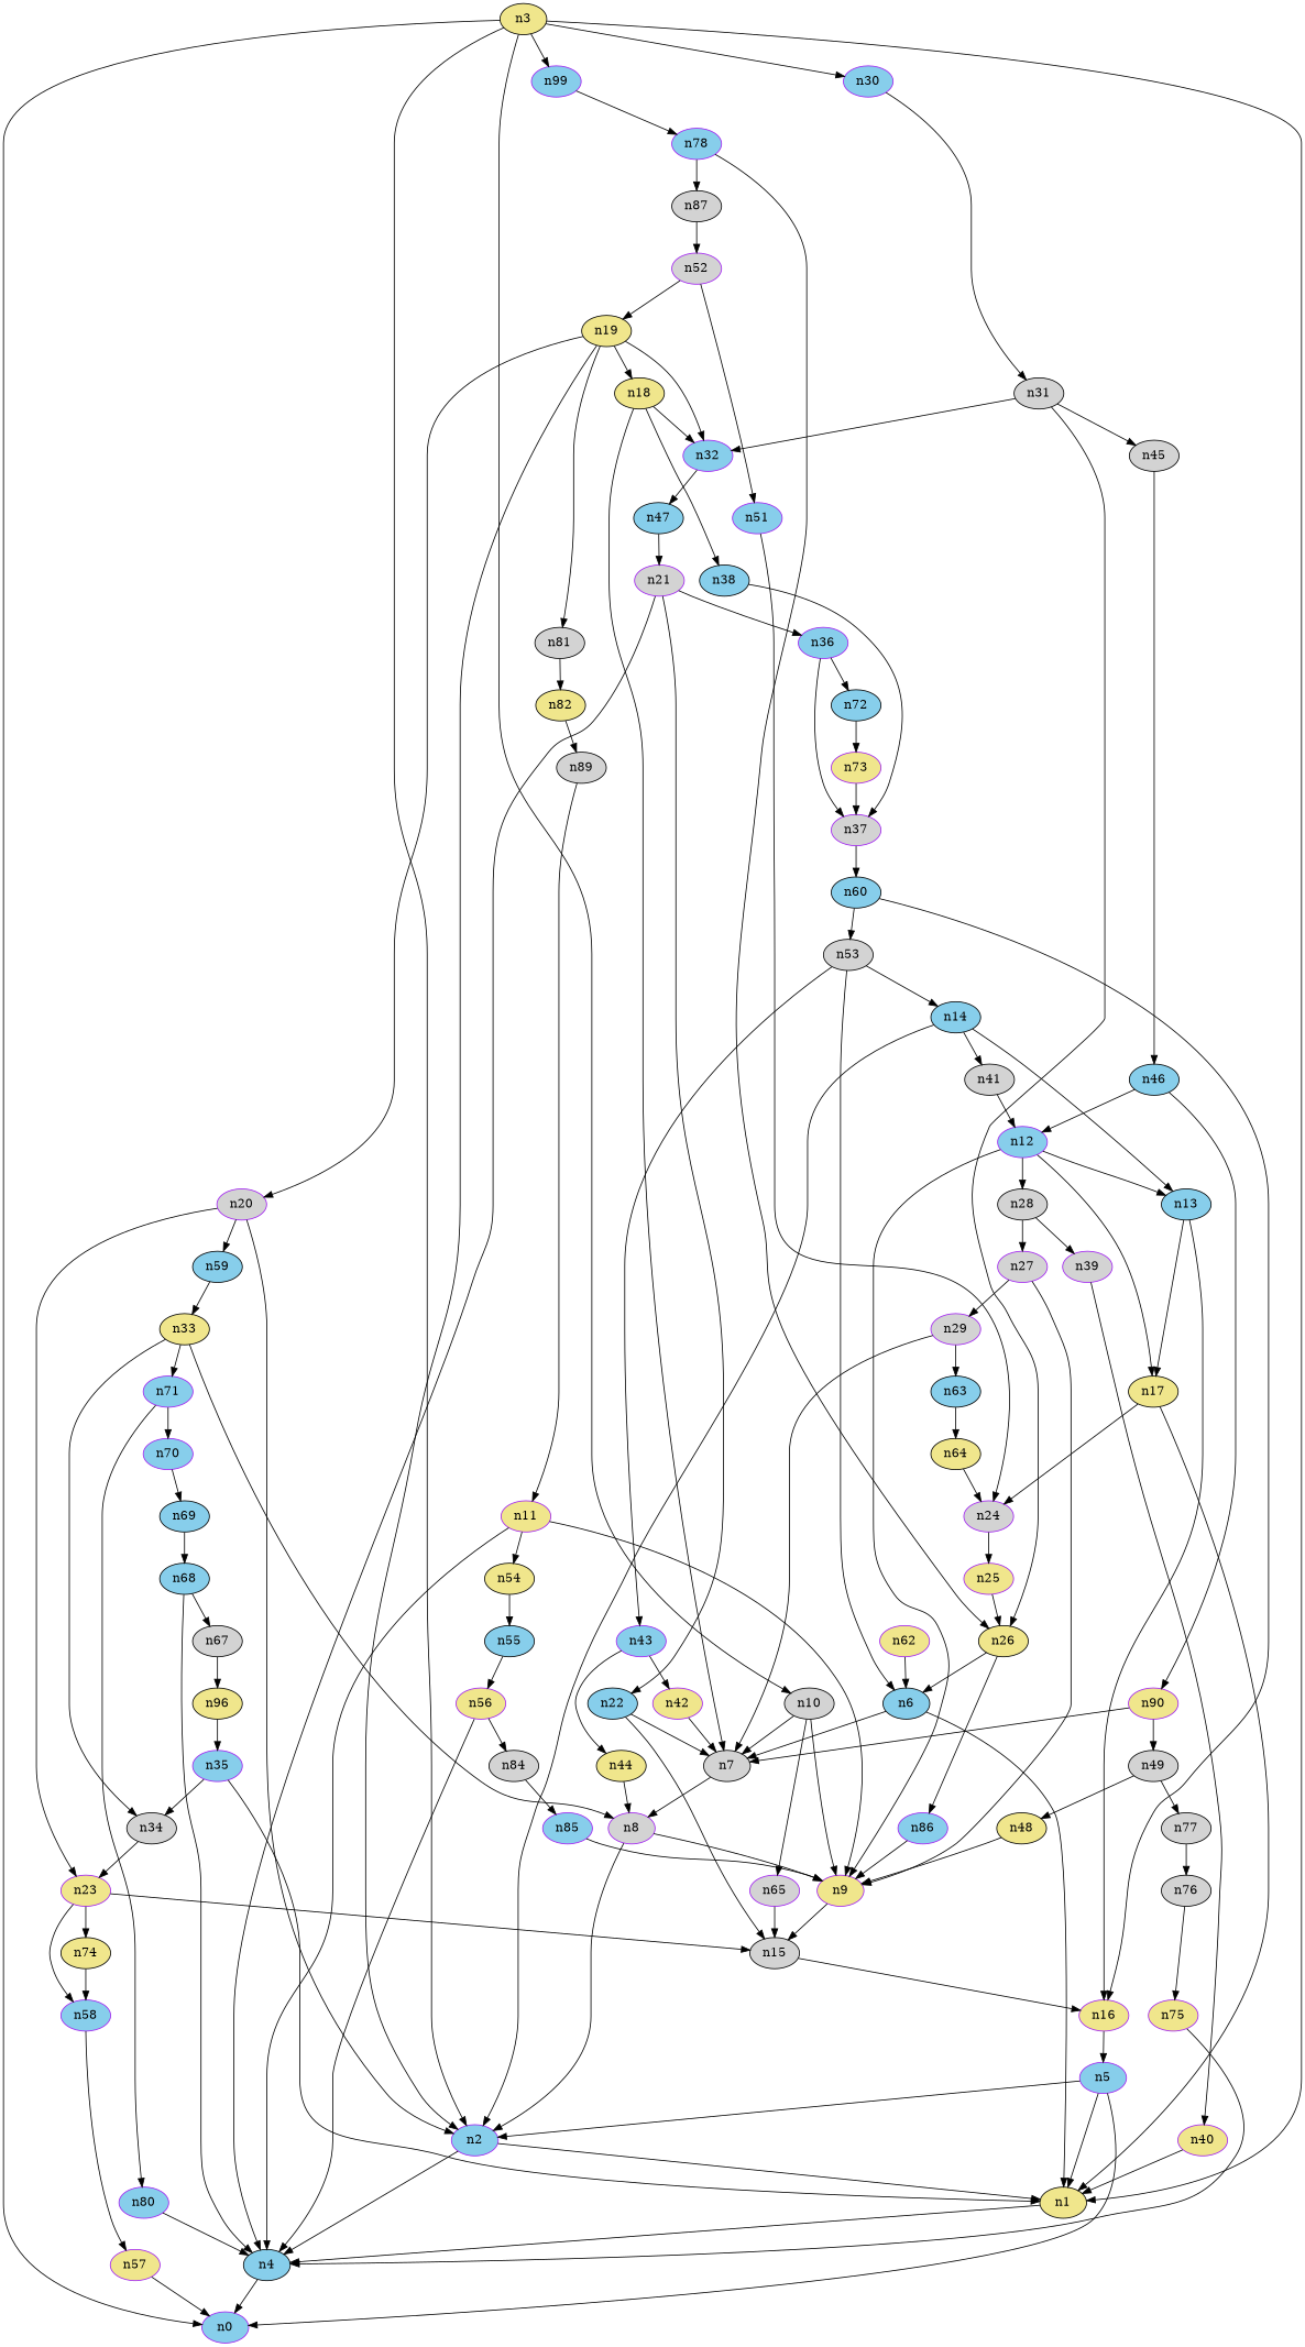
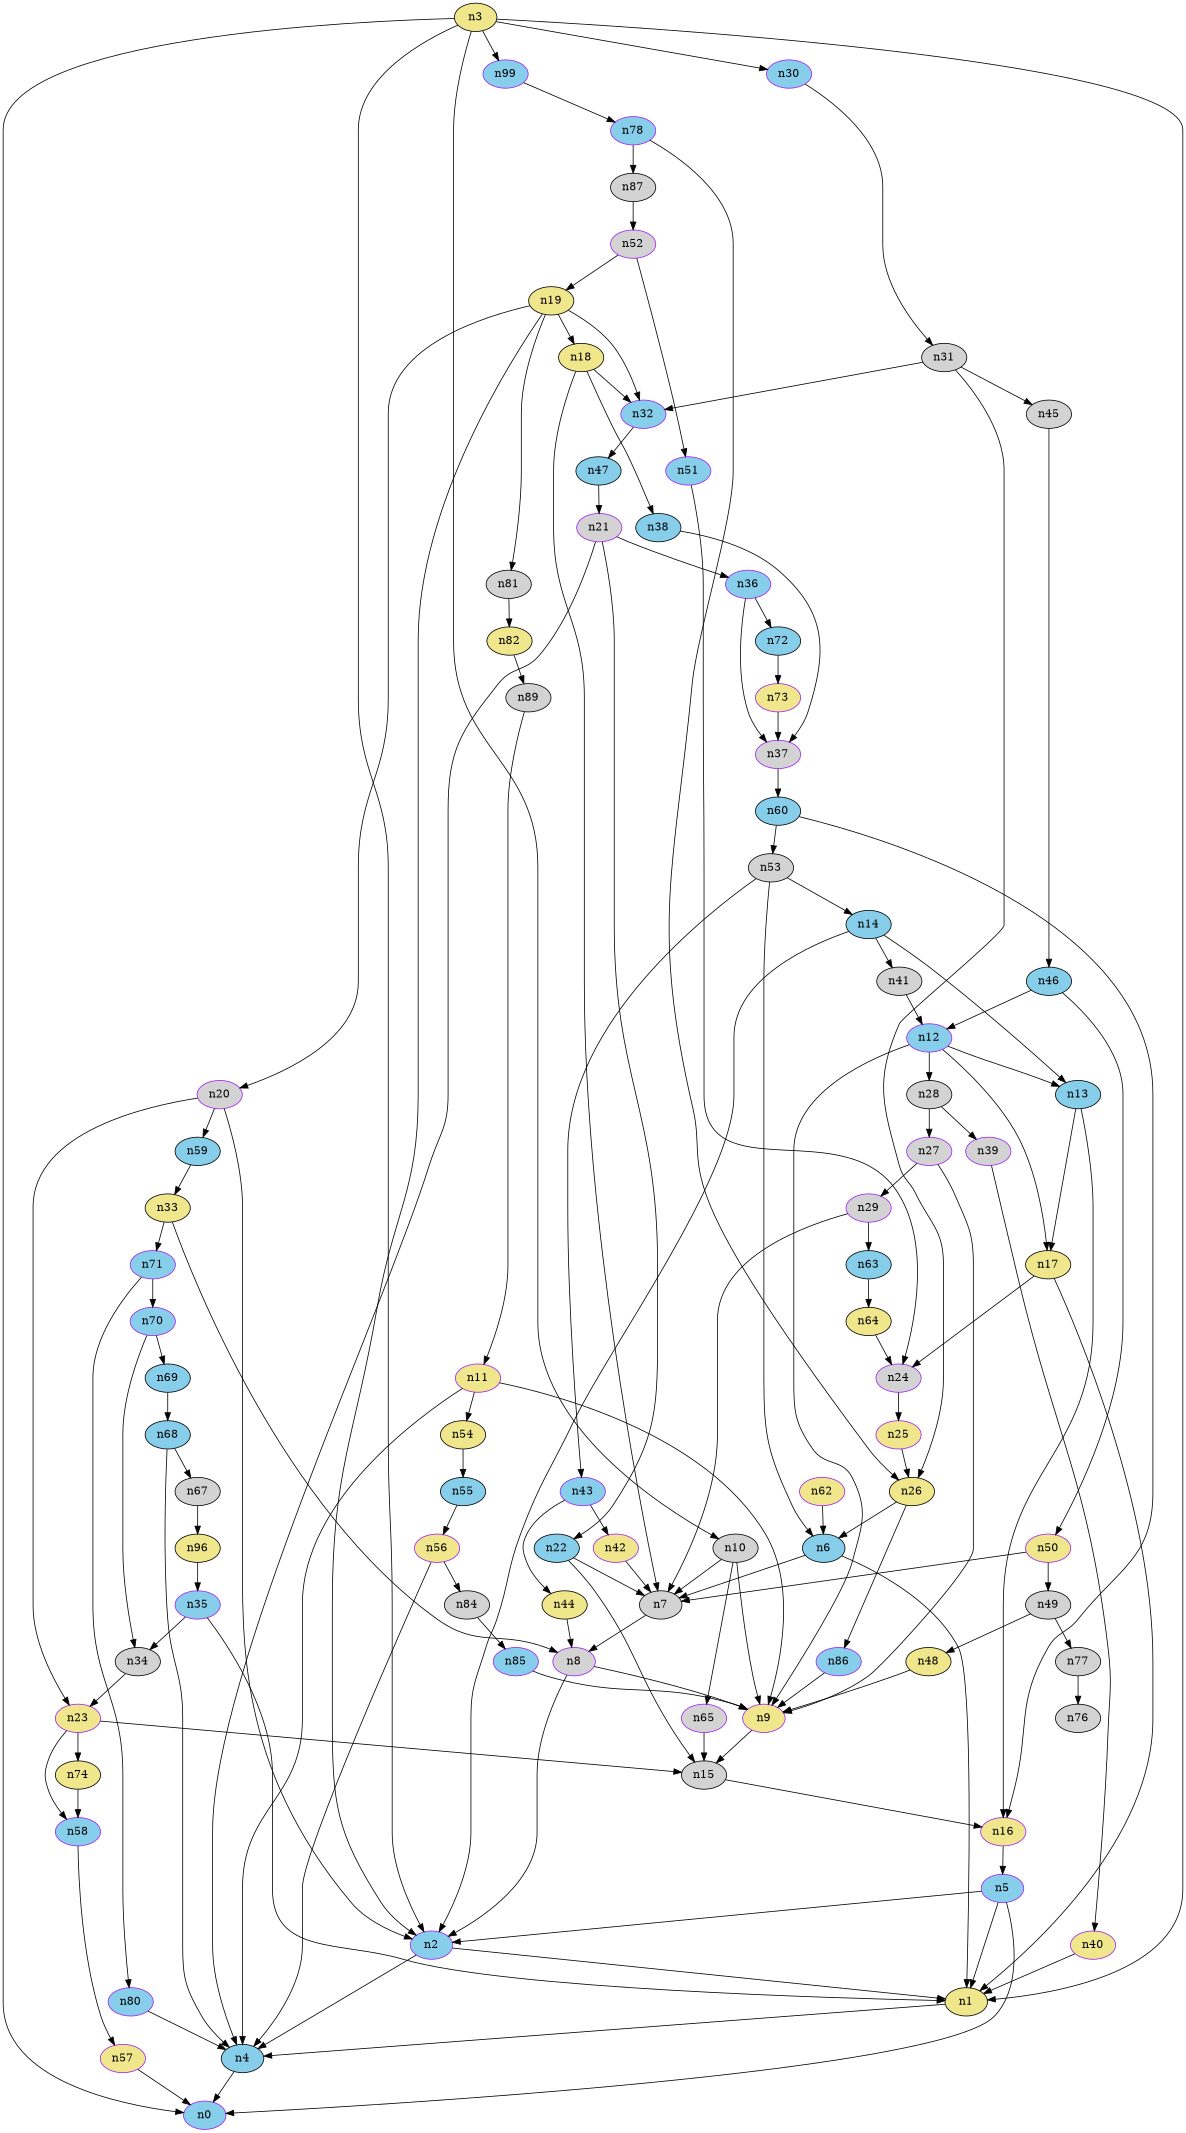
  digraph {
    node [color=black fillcolor=skyblue style=filled]
    n1 [fillcolor=khaki]
    n4
    n0 [color=purple]
    n2 [color=purple]
    n3 [fillcolor=khaki]
    n10 [fillcolor=lightgrey]
    n30 [color=purple]
    n79 [color=purple label=n99]
    n7 [fillcolor=lightgrey]
    n9 [color=purple fillcolor=khaki]
    n65 [color=purple fillcolor=lightgrey]
    n31 [fillcolor=lightgrey]
    n78 [color=purple]
    n8 [color=purple fillcolor=lightgrey]
    n15 [fillcolor=lightgrey]
    n32 [color=purple]
    n26 [fillcolor=khaki]
    n45 [fillcolor=lightgrey]
    n87 [fillcolor=lightgrey]
    n5 [color=purple]
    n6
    n16 [color=purple fillcolor=khaki]
    n11 [color=purple fillcolor=khaki]
    n54 [fillcolor=khaki]
    n55
    n56 [color=purple fillcolor=khaki]
    n12 [color=purple]
    n13
    n17 [fillcolor=khaki]
    n28 [fillcolor=lightgrey]
    n24 [color=purple fillcolor=lightgrey]
    n27 [color=purple fillcolor=lightgrey]
    n39 [color=purple fillcolor=lightgrey]
    n25 [color=purple fillcolor=khaki]
    n29 [color=purple fillcolor=lightgrey]
    n40 [color=purple fillcolor=khaki]
    n14
    n41 [fillcolor=lightgrey]
    n18 [fillcolor=khaki]
    n38
    n47
    n37 [color=purple fillcolor=lightgrey]
    n21 [color=purple fillcolor=lightgrey]
    n60
    n19 [fillcolor=khaki]
    n20 [color=purple fillcolor=lightgrey]
    n81 [fillcolor=lightgrey]
    n23 [color=purple fillcolor=khaki]
    n59
    n82 [fillcolor=khaki]
    n58 [color=purple]
    n74 [fillcolor=khaki]
    n33 [fillcolor=khaki]
    n83 [fillcolor=lightgrey label=n89]
    n57 [color=purple fillcolor=khaki]
    n34 [fillcolor=lightgrey]
    n71 [color=purple]
    n22
    n36 [color=purple]
    n72
    n73 [color=purple fillcolor=khaki]
    n86 [color=purple]
    n63
    n64 [fillcolor=khaki]
    n46
-   n50 [color=purple fillcolor=khaki label=n90]
+   n50 [color=purple fillcolor=khaki]
    n70 [color=purple]
    n80 [color=purple]
    n69
    n35 [color=purple]
    n53 [fillcolor=lightgrey]
    n43 [color=purple]
    n42 [color=purple fillcolor=khaki]
    n44 [fillcolor=khaki]
    n49 [fillcolor=lightgrey]
    n48 [fillcolor=khaki]
    n77 [fillcolor=lightgrey]
    n76 [fillcolor=lightgrey]
-   n75 [color=purple fillcolor=khaki]
    n51 [color=purple]
    n52 [color=purple fillcolor=lightgrey]
    n84 [fillcolor=lightgrey]
    n85 [color=purple]
    n62 [color=purple fillcolor=khaki]
    n66 [fillcolor=khaki label=n96]
    n67 [fillcolor=lightgrey]
    n68
    n1 -> n4
    n4 -> n0
    n2 -> n1
    n2 -> n4
    n3 -> n1
    n3 -> n0
    n3 -> n2
    n3 -> n10
    n3 -> n30
    n3 -> n79
    n10 -> n7
    n10 -> n9
    n10 -> n65
    n30 -> n31
    n79 -> n78
    n7 -> n8
    n9 -> n15
    n65 -> n15
    n31 -> n32
    n31 -> n26
    n31 -> n45
    n78 -> n26
    n78 -> n87
    n8 -> n2
    n8 -> n9
    n15 -> n16
    n32 -> n47
    n26 -> n6
    n26 -> n86
    n45 -> n46
    n87 -> n52
    n5 -> n1
    n5 -> n0
    n5 -> n2
    n6 -> n1
    n6 -> n7
    n16 -> n5
    n11 -> n4
    n11 -> n9
    n11 -> n54
    n54 -> n55
    n55 -> n56
    n56 -> n4
    n56 -> n84
    n12 -> n9
    n12 -> n13
    n12 -> n17
    n12 -> n28
    n13 -> n16
    n13 -> n17
    n17 -> n1
    n17 -> n24
    n28 -> n27
    n28 -> n39
    n24 -> n25
    n27 -> n9
    n27 -> n29
    n39 -> n40
    n25 -> n26
    n29 -> n7
    n29 -> n63
    n40 -> n1
    n14 -> n2
    n14 -> n13
    n14 -> n41
    n41 -> n12
    n18 -> n7
    n18 -> n32
    n18 -> n38
    n38 -> n37
    n47 -> n21
    n37 -> n60
    n21 -> n4
    n21 -> n22
    n21 -> n36
    n60 -> n16
    n60 -> n53
    n19 -> n2
    n19 -> n32
    n19 -> n18
    n19 -> n20
    n19 -> n81
    n20 -> n2
    n20 -> n23
    n20 -> n59
    n81 -> n82
    n23 -> n15
    n23 -> n58
    n23 -> n74
    n59 -> n33
    n82 -> n83
    n58 -> n57
    n74 -> n58
    n33 -> n8
-   n33 -> n34
+   n70 -> n34
    n33 -> n71
    n83 -> n11
    n57 -> n0
    n34 -> n23
    n71 -> n70
    n71 -> n80
    n22 -> n7
    n22 -> n15
    n36 -> n37
    n36 -> n72
    n72 -> n73
    n73 -> n37
    n86 -> n9
    n63 -> n64
    n64 -> n24
    n46 -> n12
    n46 -> n50
    n50 -> n7
    n50 -> n49
    n70 -> n69
    n80 -> n4
    n69 -> n68
    n35 -> n1
    n35 -> n34
    n53 -> n6
    n53 -> n14
    n53 -> n43
    n43 -> n42
    n43 -> n44
    n42 -> n7
    n44 -> n8
    n49 -> n48
    n49 -> n77
    n48 -> n9
    n77 -> n76
-   n76 -> n75
-   n75 -> n4
    n51 -> n24
    n52 -> n19
    n52 -> n51
    n84 -> n85
    n85 -> n9
    n62 -> n6
    n66 -> n35
    n67 -> n66
    n68 -> n4
    n68 -> n67
  }
